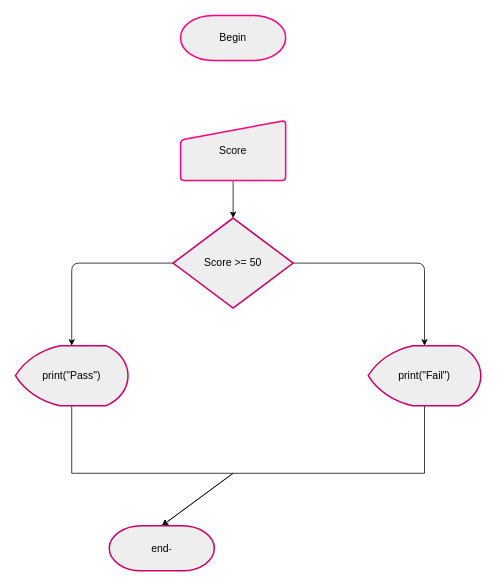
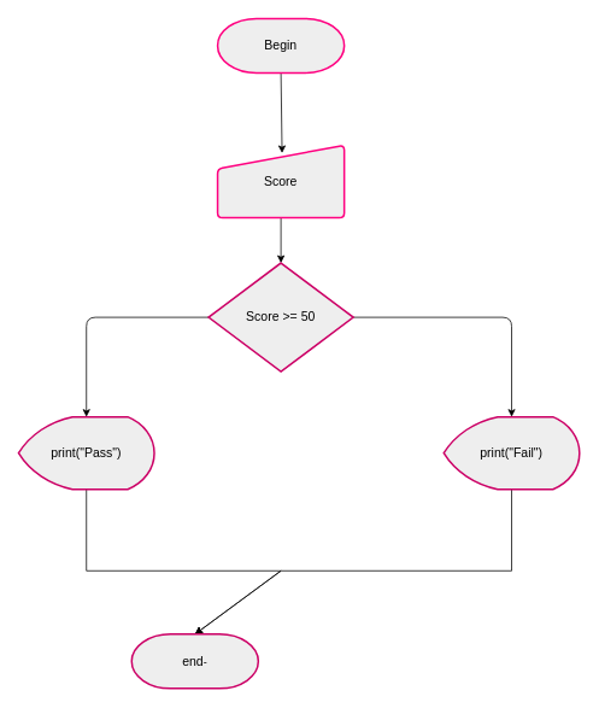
  <mxCell id="0" />
  <mxCell id="1" parent="0" />
+ <mxCell id="2" style="edgeStyle=none;html=1;exitX=0.5;exitY=1;exitDx=0;exitDy=0;exitPerimeter=0;entryX=0.509;entryY=0.108;entryDx=0;entryDy=0;entryPerimeter=0;fontSize=14;fontColor=#000000;" edge="1" parent="1" source="3" target="5"><mxGeometry relative="1" as="geometry" /></mxCell>
  <mxCell id="3" value="&lt;font color=&quot;#000000&quot; style=&quot;font-size: 14px&quot;&gt;Begin&lt;/font&gt;" style="strokeWidth=2;html=1;shape=mxgraph.flowchart.terminator;whiteSpace=wrap;fillColor=#eeeeee;strokeColor=#FF0080;" vertex="1" parent="1"><mxGeometry x="240" y="20" width="140" height="60" as="geometry" /></mxCell>
  <mxCell id="4" style="edgeStyle=none;html=1;exitX=0.5;exitY=1;exitDx=0;exitDy=0;entryX=0.5;entryY=0;entryDx=0;entryDy=0;entryPerimeter=0;fontSize=14;fontColor=#000000;" edge="1" parent="1" source="5" target="8"><mxGeometry relative="1" as="geometry" /></mxCell>
  <mxCell id="5" value="&lt;font style=&quot;font-size: 14px&quot; color=&quot;#000000&quot;&gt;Score&lt;/font&gt;" style="html=1;strokeWidth=2;shape=manualInput;whiteSpace=wrap;rounded=1;size=26;arcSize=11;fillColor=#eeeeee;strokeColor=#FF0080;" vertex="1" parent="1"><mxGeometry x="240" y="160" width="140" height="80" as="geometry" /></mxCell>
  <mxCell id="6" style="edgeStyle=none;html=1;exitX=0;exitY=0.5;exitDx=0;exitDy=0;exitPerimeter=0;entryX=0.5;entryY=0;entryDx=0;entryDy=0;entryPerimeter=0;fontSize=14;fontColor=#000000;" edge="1" parent="1" source="8" target="10"><mxGeometry relative="1" as="geometry"><Array as="points"><mxPoint x="95" y="350" /></Array></mxGeometry></mxCell>
  <mxCell id="7" style="edgeStyle=none;html=1;exitX=1;exitY=0.5;exitDx=0;exitDy=0;exitPerimeter=0;entryX=0.5;entryY=0;entryDx=0;entryDy=0;entryPerimeter=0;fontSize=14;fontColor=#000000;" edge="1" parent="1" source="8" target="12"><mxGeometry relative="1" as="geometry"><Array as="points"><mxPoint x="565" y="350" /></Array></mxGeometry></mxCell>
  <mxCell id="8" value="&lt;font style=&quot;font-size: 14px&quot; color=&quot;#000000&quot;&gt;Score &amp;gt;= 50&lt;/font&gt;" style="strokeWidth=2;html=1;shape=mxgraph.flowchart.decision;whiteSpace=wrap;fillColor=#eeeeee;strokeColor=#CC0066;" vertex="1" parent="1"><mxGeometry x="230" y="290" width="160" height="120" as="geometry" /></mxCell>
  <mxCell id="9" style="edgeStyle=none;html=1;exitX=0.5;exitY=1;exitDx=0;exitDy=0;exitPerimeter=0;entryX=0.5;entryY=0;entryDx=0;entryDy=0;entryPerimeter=0;fontSize=14;fontColor=#000000;rounded=0;" edge="1" parent="1" source="10" target="13"><mxGeometry relative="1" as="geometry"><Array as="points"><mxPoint x="95" y="630" /><mxPoint x="310" y="630" /></Array></mxGeometry></mxCell>
  <mxCell id="10" value="&lt;font style=&quot;font-size: 14px&quot; color=&quot;#000000&quot;&gt;print(&quot;Pass&quot;)&lt;/font&gt;" style="strokeWidth=2;html=1;shape=mxgraph.flowchart.display;whiteSpace=wrap;fillColor=#eeeeee;strokeColor=#CC0066;" vertex="1" parent="1"><mxGeometry x="20" y="460" width="150" height="80" as="geometry" /></mxCell>
  <mxCell id="11" style="edgeStyle=none;html=1;exitX=0.5;exitY=1;exitDx=0;exitDy=0;exitPerimeter=0;entryX=0.5;entryY=0;entryDx=0;entryDy=0;entryPerimeter=0;fontSize=14;fontColor=#000000;rounded=0;" edge="1" parent="1" source="12" target="13"><mxGeometry relative="1" as="geometry"><Array as="points"><mxPoint x="565" y="630" /><mxPoint x="310" y="630" /></Array></mxGeometry></mxCell>
  <mxCell id="12" value="&lt;font color=&quot;#000000&quot; style=&quot;font-size: 14px&quot;&gt;print(&quot;Fail&quot;)&lt;/font&gt;" style="strokeWidth=2;html=1;shape=mxgraph.flowchart.display;whiteSpace=wrap;fillColor=#eeeeee;strokeColor=#CC0066;" vertex="1" parent="1"><mxGeometry x="490" y="460" width="150" height="80" as="geometry" /></mxCell>
  <mxCell id="13" value="&lt;font color=&quot;#000000&quot; style=&quot;font-size: 14px&quot;&gt;end&lt;/font&gt;-" style="strokeWidth=2;html=1;shape=mxgraph.flowchart.terminator;whiteSpace=wrap;fillColor=#eeeeee;strokeColor=#CC0066;" vertex="1" parent="1"><mxGeometry x="145" y="700" width="140" height="60" as="geometry" /></mxCell>
  <mxCell id="14" value="True" style="text;html=1;resizable=0;autosize=1;align=center;verticalAlign=middle;points=[];fillColor=none;strokeColor=none;rounded=0;fontSize=14;fontColor=#FFFFFF;" vertex="1" parent="1"><mxGeometry x="170" y="320" width="40" height="20" as="geometry" /></mxCell>
  <mxCell id="15" value="False" style="text;html=1;resizable=0;autosize=1;align=center;verticalAlign=middle;points=[];fillColor=none;strokeColor=none;rounded=0;fontSize=14;fontColor=#FFFFFF;" vertex="1" parent="1"><mxGeometry x="400" y="285" width="50" height="20" as="geometry" /></mxCell>
